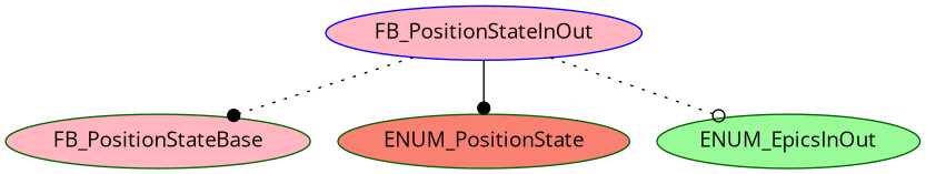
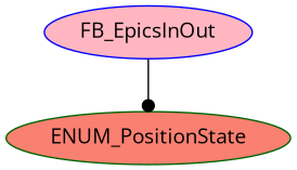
  digraph {
    fontname="Open Sans"
    node [color=darkgreen fillcolor=lightpink fontname="Open Sans" style=filled]
    edge [arrowhead=dot fontname="Open Sans" style=dotted]
-   FB_PositionStateInOut [color=blue]
-   FB_PositionStateBase
+   FB_PositionStateInOut [color=blue label=FB_EpicsInOut]
    n3 [fillcolor=salmon label=ENUM_PositionState]
-   ENUM_EpicsInOut [fillcolor=palegreen]
-   FB_PositionStateInOut -> FB_PositionStateBase
    FB_PositionStateInOut -> n3 [style=solid]
-   FB_PositionStateInOut -> ENUM_EpicsInOut [arrowhead=odot]
  }
